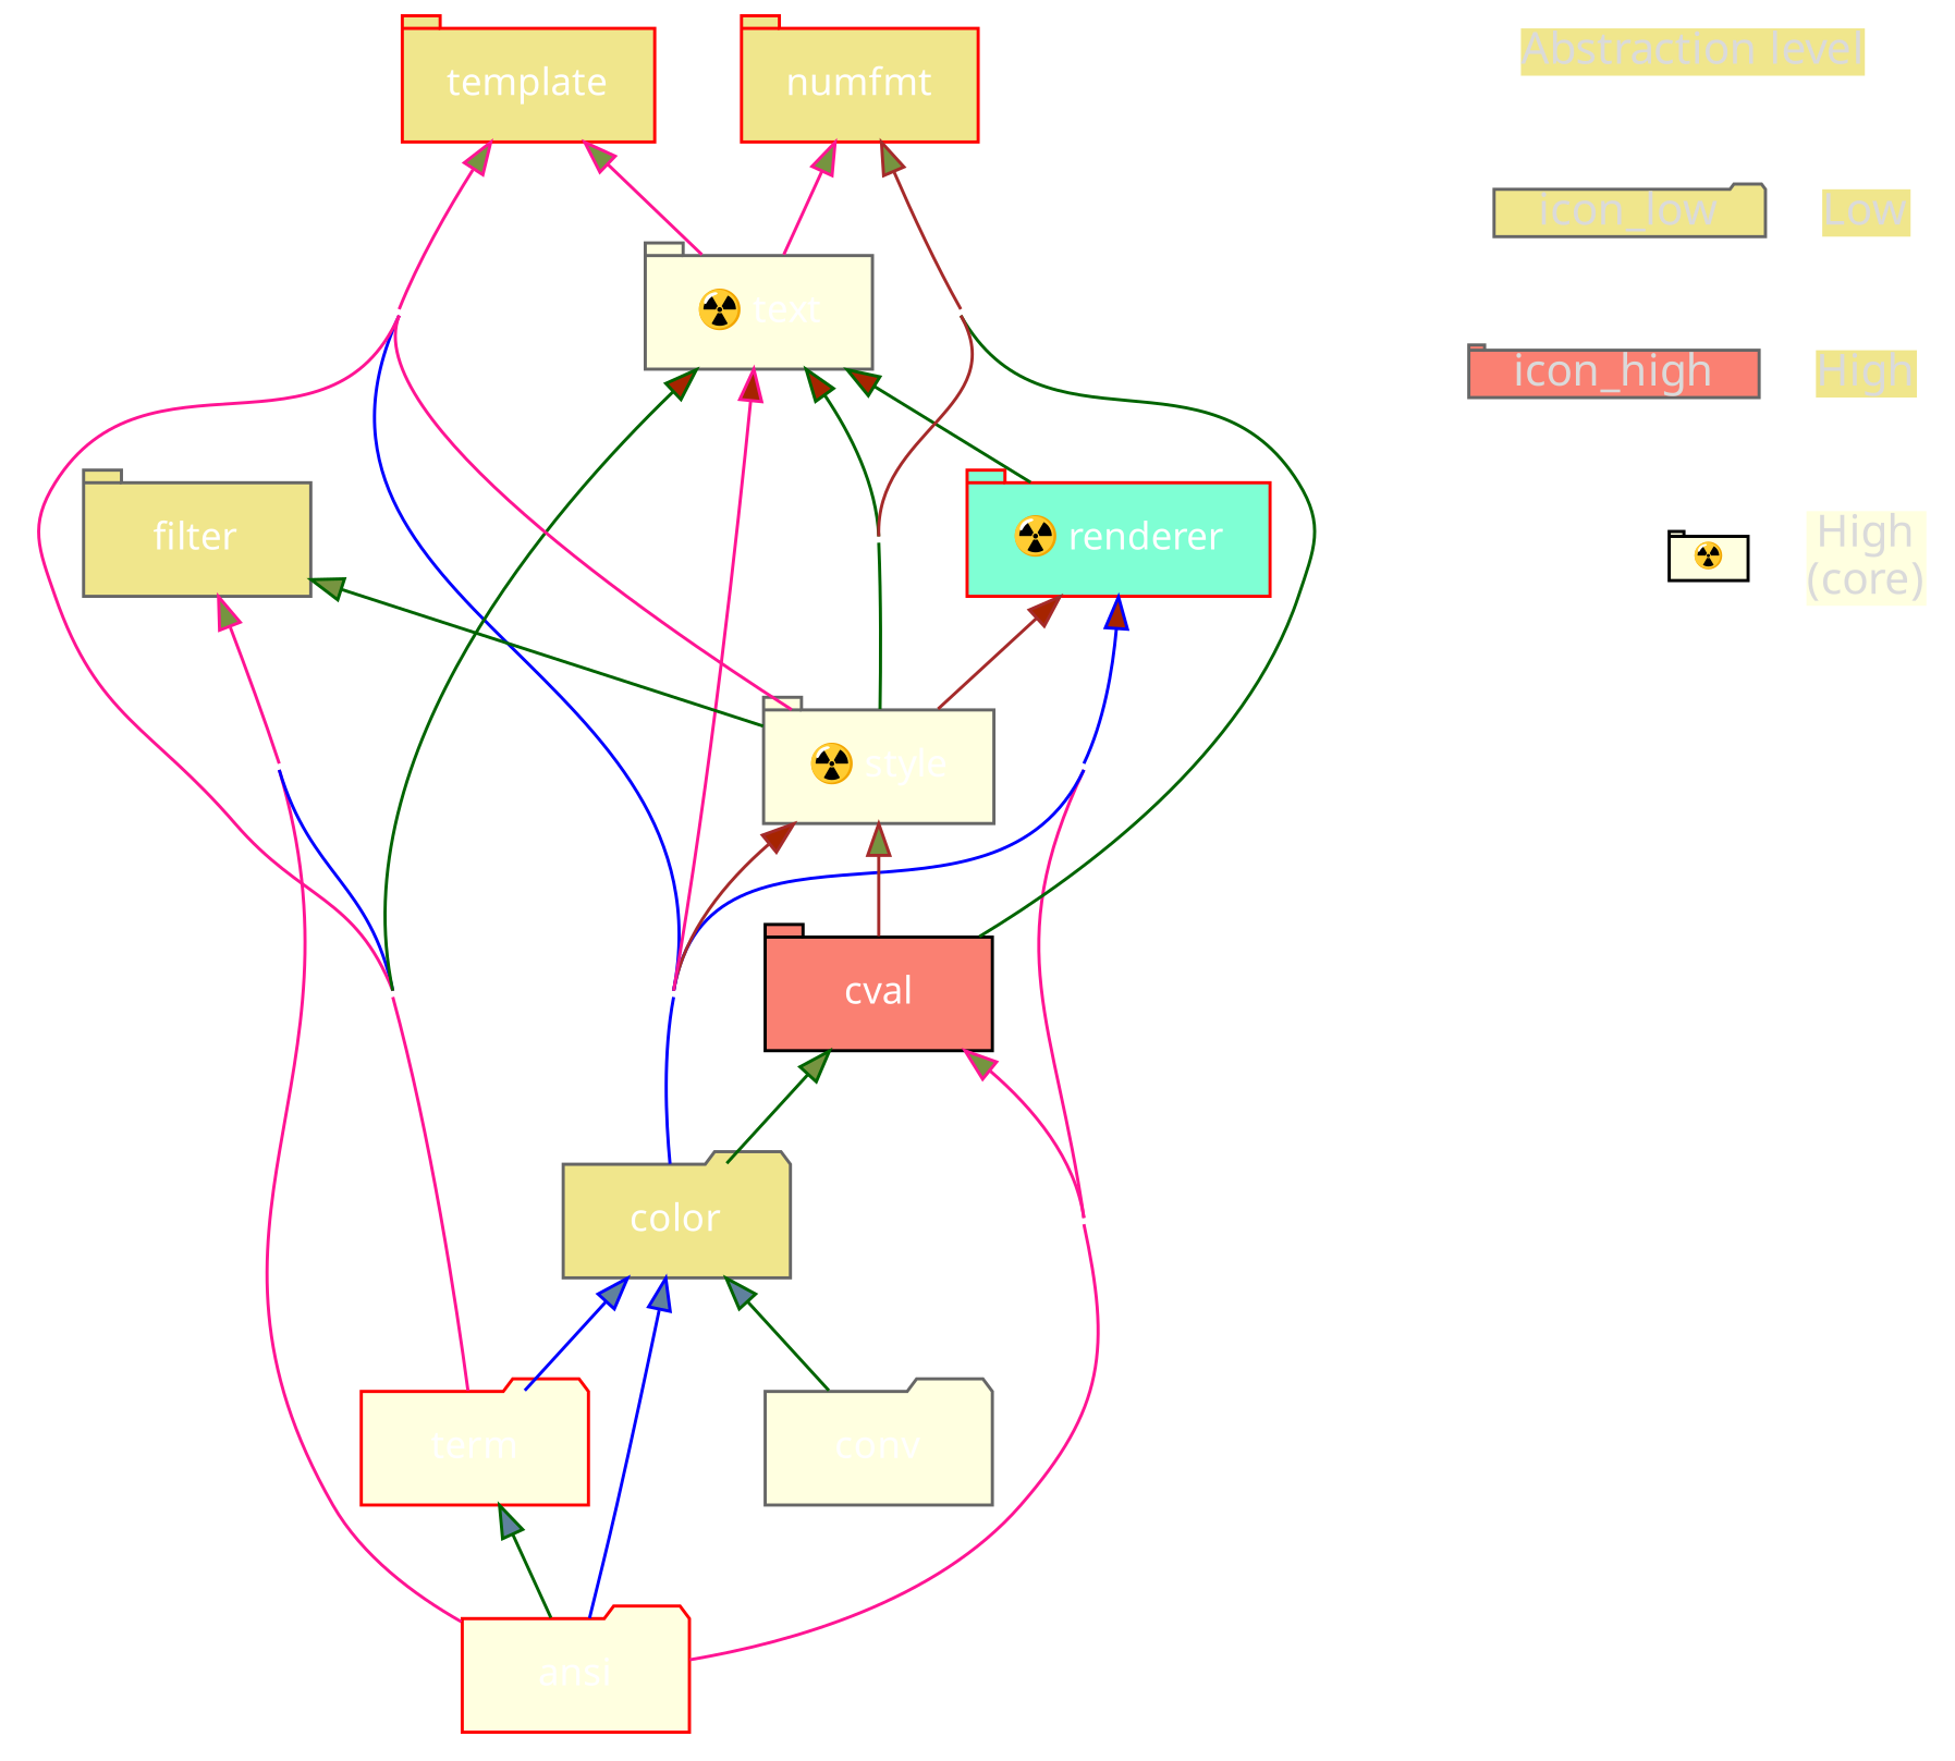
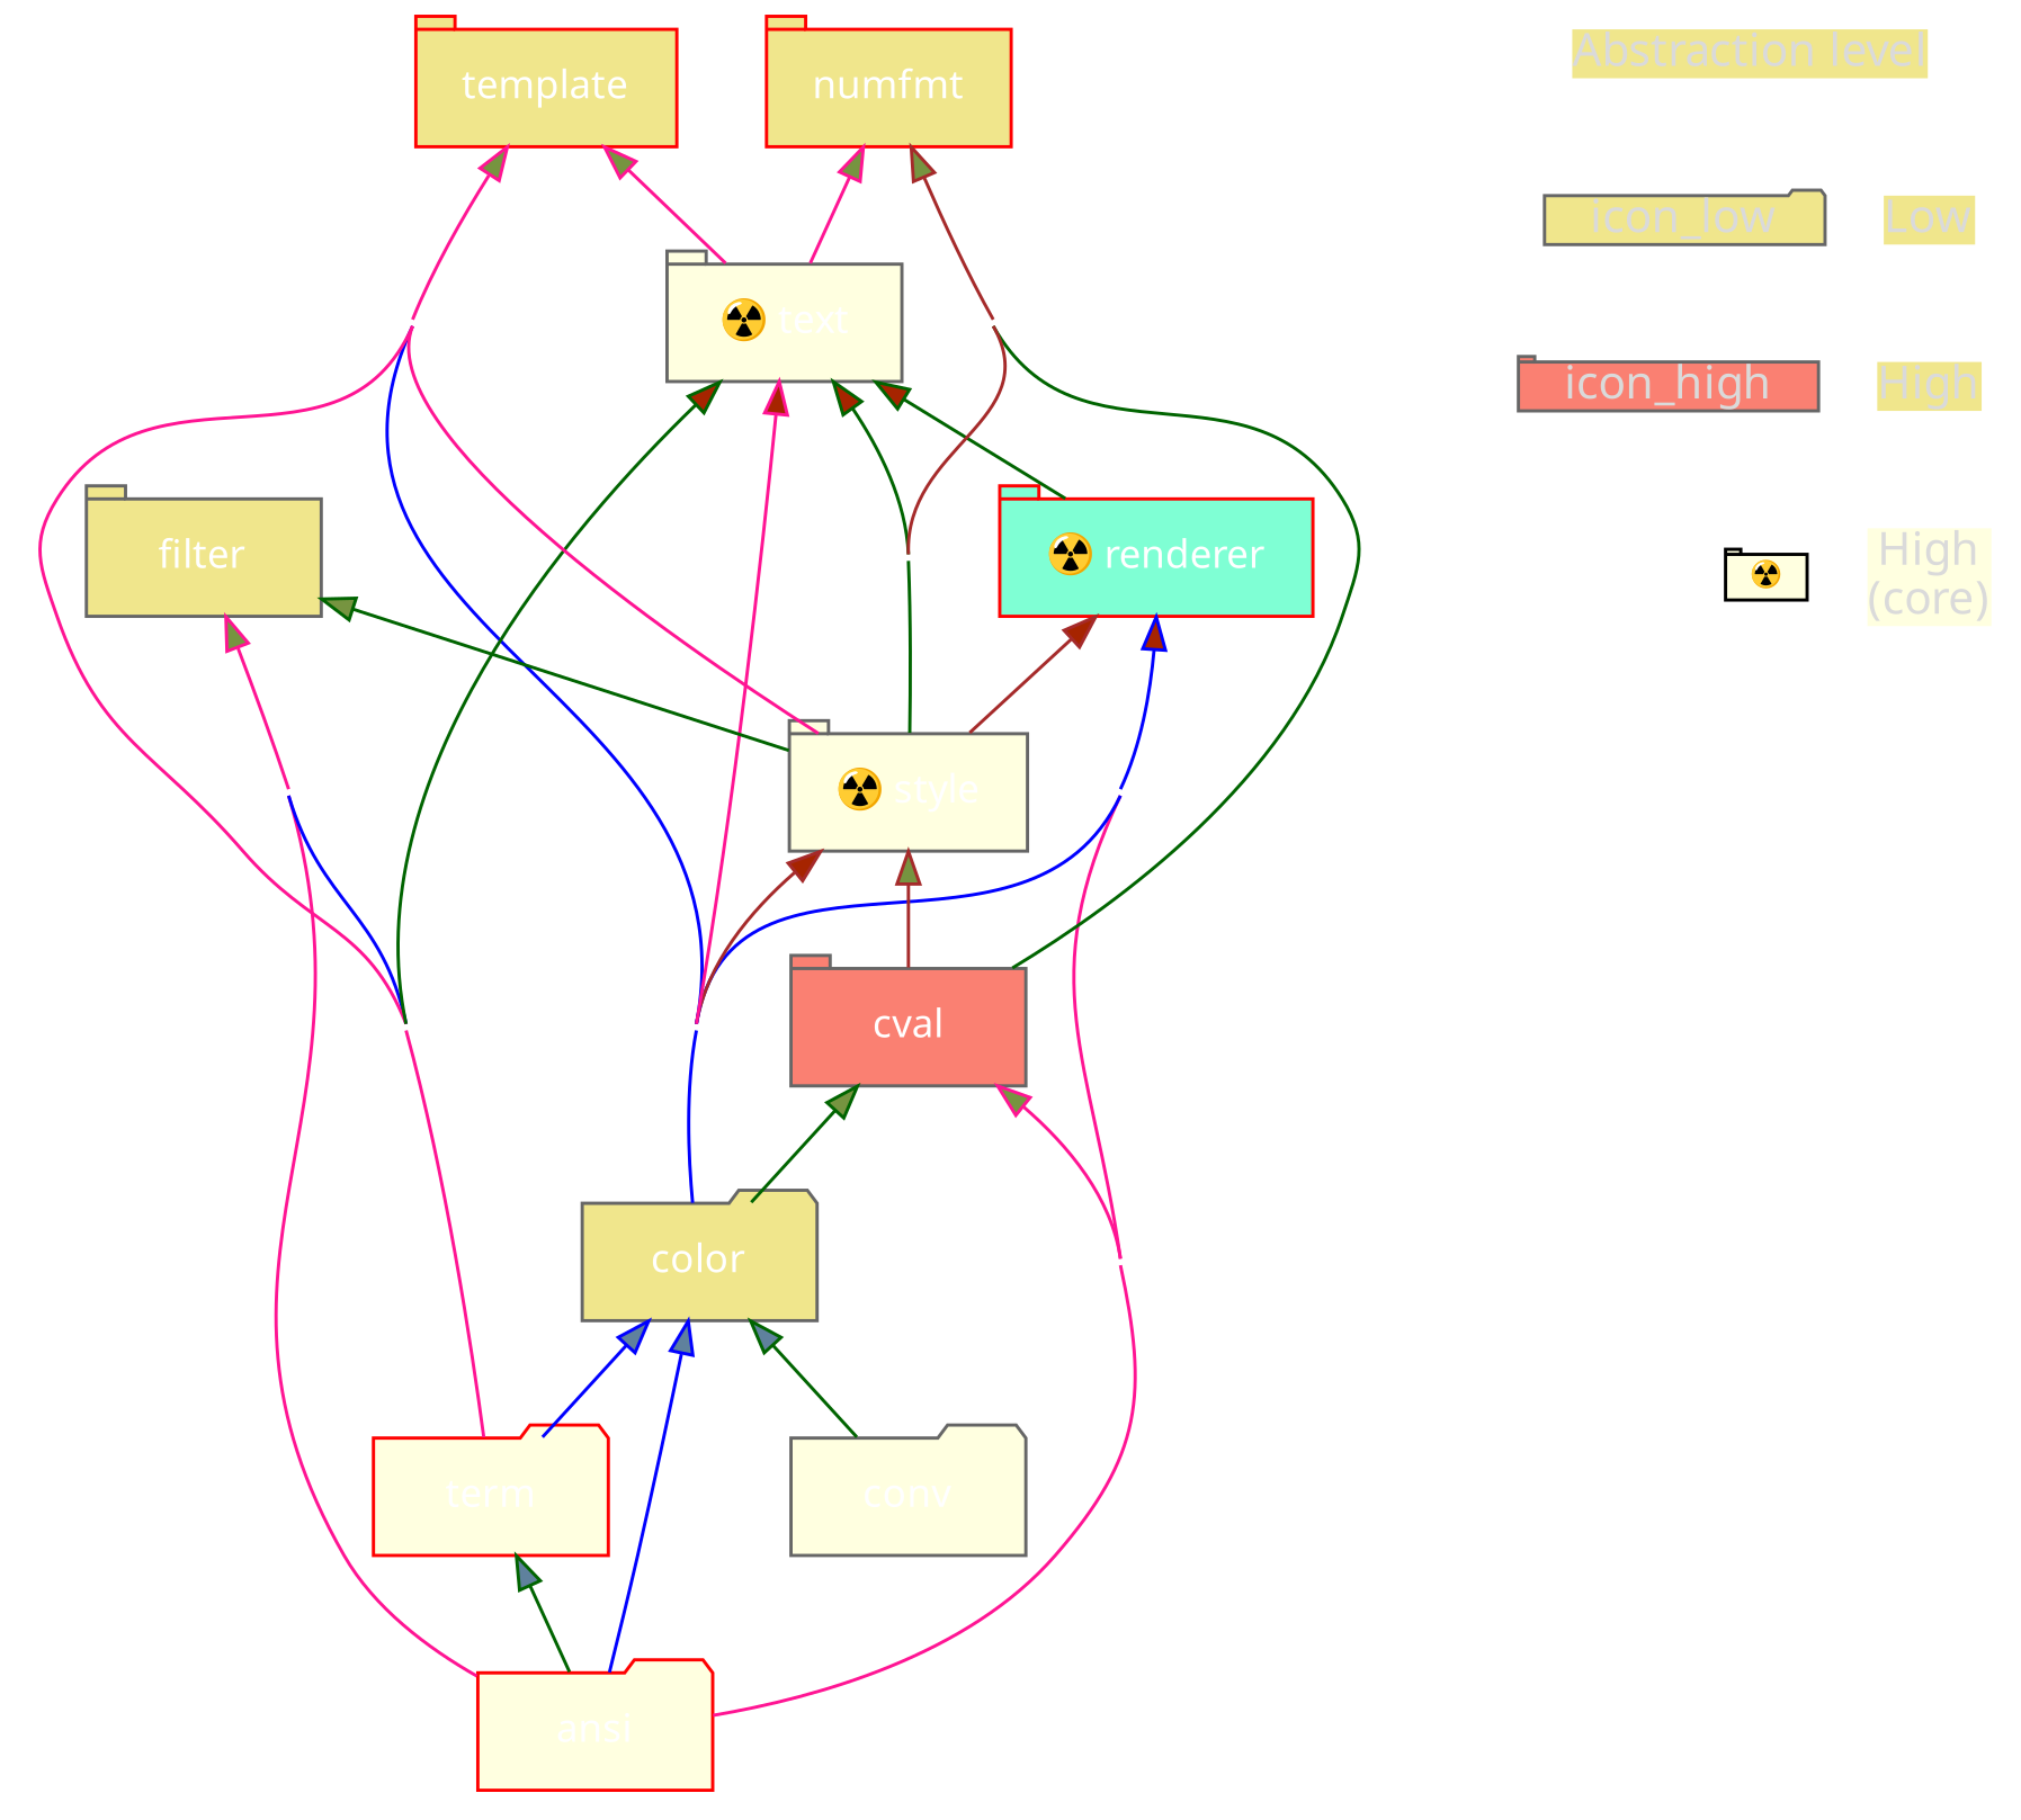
  digraph {
    concentrate=true
    pack=1
    rankdir=BT
    ranksep=.5
    node [fillcolor=khaki fontcolor="#ffffff" fontname="ProFont for Powerline" fontsize=12 margin="0.2,0.0" shape=tab style=filled color=gray40]
    edge [color=deeppink fillcolor="#769440" shape=tab]
    n1 [fontcolor="#dadada" fontsize=14 height=.5 label="Abstraction level" shape=plain width=1.0]
    n2 [fontcolor="#dadada" fontsize=14 height=.5 label=Low shape=plain width=1.0 color=black]
    n3 [fontcolor="#dadada" fontsize=14 height=.5 label=High shape=plain width=1.0]
    n4 [fillcolor=lightyellow fontcolor="#dadada" fontsize=14 height=.5 label="High\n(core)" shape=plain width=1.0 color=red]
    icon_low [fontcolor="#dadada" fontsize=14 height=.2 shape=folder width=.35]
    icon_high [fillcolor=salmon fontcolor="#dadada" fontsize=14 height=.2 width=.35]
    n7 [fillcolor=lightyellow fixedsize=1 fontcolor="#dadada" fontsize=8 height=.2 label="☢️" width=.35 color=black]
    n8 [fillcolor=lightyellow group=low height=.5 label=ansi shape=folder width=1.0 color=red]
    n9 [group=low height=.5 label=color shape=folder width=1.0]
-   n10 [fillcolor=salmon height=.5 label=cval width=1.0 color=black]
+   n10 [fillcolor=salmon height=.5 label=cval width=1.0]
    n11 [height=.5 label=filter width=1.0]
    n12 [fillcolor=aquamarine height=.5 label="☢️ renderer" width=1.0 color=red]
    n13 [fillcolor=lightyellow group=low height=.5 label=term shape=folder width=1.0 color=red]
    n14 [fillcolor=lightyellow height=.5 label="☢️ style" width=1.0]
    n15 [height=.5 label=template width=1.0 color=red]
    n16 [fillcolor=lightyellow height=.5 label="☢️ text" width=1.0]
    n17 [fillcolor=lightyellow group=low height=.5 label=conv shape=folder width=1.0]
    n18 [height=.5 label=numfmt width=1.0 color=red]
    subgraph sub_1 {
      n1
      n2
      n3
      n4
      icon_low
      icon_high
      n7
    }
    n2 -> n1 [color="#C0C0C0" constraint=1 headport=e minlen=1 style=invis fillcolor="" shape=""]
    n3 -> n2 [color="#C0C0C0" constraint=1 minlen=1 style=invis fillcolor="" shape=""]
    n4 -> n3 [color="#C0C0C0" constraint=1 minlen=1 style=invis fillcolor="" shape=""]
    icon_low -> n2 [color="#C0C0C0" constraint=true minlen=0 style=invis fillcolor="" shape=""]
    icon_high -> n3 [color="#C0C0C0" constraint=true minlen=0 style=invis fillcolor="" shape=""]
    n7 -> n4 [color="#C0C0C0" constraint=true minlen=0 style=invis fillcolor="" shape=""]
    n8 -> n9 [color=blue fillcolor="#5f819d" shape=""]
    n8 -> n10
    n8 -> n11
    n8 -> n12 [fillcolor="#a62400"]
    n8 -> n13 [color=darkgreen fillcolor="#5f819d" shape=""]
    n9 -> n10 [color=darkgreen]
    n9 -> n12 [color=blue fillcolor="#a62400"]
    n9 -> n14 [color=brown fillcolor="#a62400"]
    n9 -> n15 [color=blue]
    n9 -> n16 [fillcolor="#a62400"]
    n10 -> n14 [color=brown]
    n10 -> n18 [color=darkgreen]
    n12 -> n16 [color=darkgreen fillcolor="#a62400"]
    n13 -> n9 [color=blue fillcolor="#5f819d" shape=""]
    n13 -> n11 [color=blue]
    n13 -> n15
    n13 -> n16 [color=darkgreen fillcolor="#a62400"]
    n14 -> n11 [color=darkgreen]
    n14 -> n12 [color=brown fillcolor="#a62400"]
    n14 -> n15
    n14 -> n16 [color=darkgreen fillcolor="#a62400"]
    n14 -> n18 [color=brown]
    n16 -> n15
    n16 -> n18
    n17 -> n9 [color=darkgreen fillcolor="#5f819d" shape=""]
  }
